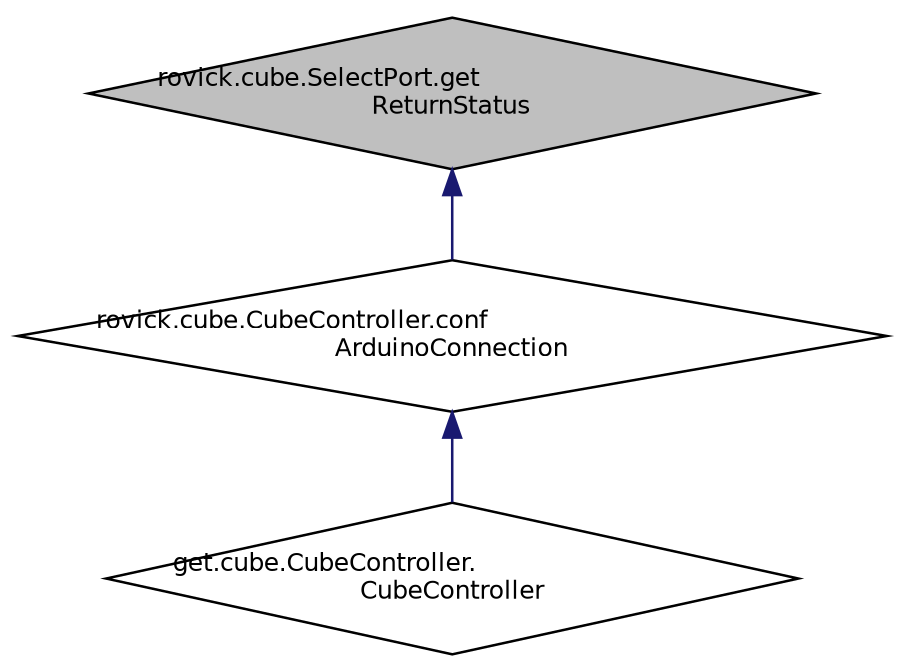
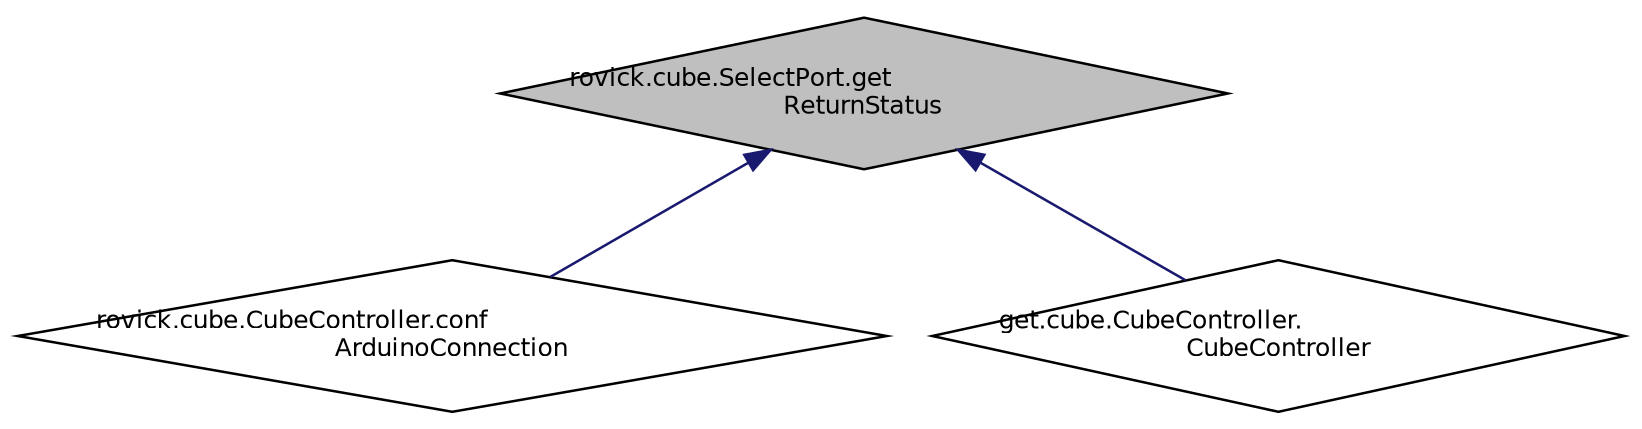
  digraph {
    rankdir=TB
    node [color=black fillcolor=white fontname=Helvetica fontsize=10 shape=diamond style=filled]
    edge [color=midnightblue dir=back fontname=Helvetica fontsize=10 labelfontname=Helvetica labelfontsize=10 style=solid]
    n1 [fillcolor=grey75 fontcolor=black height=0.2 label="rovick.cube.SelectPort.get\lReturnStatus" width=0.4]
    n2 [height=0.2 label="rovick.cube.CubeController.conf\lArduinoConnection" width=0.4]
    n3 [height=0.2 label="get.cube.CubeController.\lCubeController" width=0.4]
    n1 -> n2
-   n2 -> n3
+   n1 -> n3
  }
